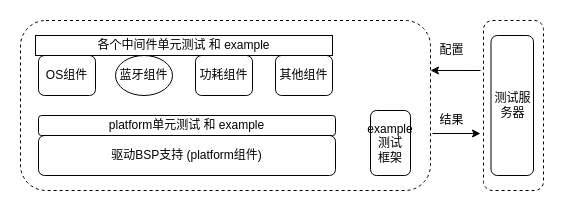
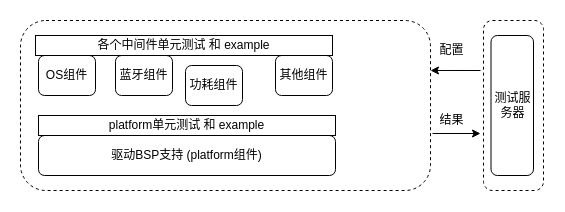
  <mxCell id="0" />
  <mxCell id="1" parent="0" />
  <mxCell id="2" value="" style="rounded=1;whiteSpace=wrap;html=1;dashed=1;" vertex="1" parent="1"><mxGeometry x="20" y="20" width="410" height="170" as="geometry" /></mxCell>
  <mxCell id="3" value="驱动BSP支持 (platform组件)" style="rounded=1;whiteSpace=wrap;html=1;" vertex="1" parent="1"><mxGeometry x="38" y="135" width="297" height="40" as="geometry" /></mxCell>
  <mxCell id="4" value="OS组件" style="rounded=1;whiteSpace=wrap;html=1;" vertex="1" parent="1"><mxGeometry x="38" y="55" width="57" height="40" as="geometry" /></mxCell>
- <mxCell id="5" value="蓝牙组件" style="ellipse;whiteSpace=wrap;html=1;" vertex="1" parent="1"><mxGeometry x="115" y="55" width="57" height="40" as="geometry" /></mxCell>
- <mxCell id="6" value="功耗组件" style="rounded=1;whiteSpace=wrap;html=1;" vertex="1" parent="1"><mxGeometry x="195" y="55" width="57" height="40" as="geometry" /></mxCell>
+ <mxCell id="5" value="蓝牙组件" style="rounded=1;whiteSpace=wrap;html=1;" vertex="1" parent="1"><mxGeometry x="115" y="55" width="57" height="40" as="geometry" /></mxCell>
+ <mxCell id="6" value="功耗组件" style="rounded=1;whiteSpace=wrap;html=1;" vertex="1" parent="1"><mxGeometry x="185" y="65" width="57" height="40" as="geometry" /></mxCell>
  <mxCell id="7" value="其他组件" style="rounded=1;whiteSpace=wrap;html=1;" vertex="1" parent="1"><mxGeometry x="275" y="55" width="57" height="40" as="geometry" /></mxCell>
- <mxCell id="8" value="platform单元测试 和 example" style="whiteSpace=wrap;html=1;rounded=1;" vertex="1" parent="1"><mxGeometry x="38" y="115" width="297" height="20" as="geometry" /></mxCell>
+ <mxCell id="8" value="platform单元测试 和 example" style="rounded=0;whiteSpace=wrap;html=1;" vertex="1" parent="1"><mxGeometry x="38" y="115" width="297" height="20" as="geometry" /></mxCell>
  <mxCell id="9" value="各个中间件单元测试 和 example" style="rounded=0;whiteSpace=wrap;html=1;" vertex="1" parent="1"><mxGeometry x="35" y="35" width="297" height="20" as="geometry" /></mxCell>
  <mxCell id="10" value="" style="rounded=1;whiteSpace=wrap;html=1;dashed=1;" vertex="1" parent="1"><mxGeometry x="483" y="20" width="60" height="170" as="geometry" /></mxCell>
  <mxCell id="11" value="测试服务器" style="rounded=1;whiteSpace=wrap;html=1;" vertex="1" parent="1"><mxGeometry x="490.5" y="35" width="42.5" height="140" as="geometry" /></mxCell>
  <mxCell id="12" value="" style="endArrow=classic;html=1;entryX=1;entryY=0.941;entryDx=0;entryDy=0;entryPerimeter=0;" edge="1" parent="1"><mxGeometry width="50" height="50" relative="1" as="geometry"><mxPoint x="480" y="70" as="sourcePoint" /><mxPoint x="430" y="69.97" as="targetPoint" /></mxGeometry></mxCell>
  <mxCell id="13" value="" style="endArrow=classic;html=1;" edge="1" parent="1"><mxGeometry width="50" height="50" relative="1" as="geometry"><mxPoint x="432" y="133" as="sourcePoint" /><mxPoint x="480" y="133" as="targetPoint" /></mxGeometry></mxCell>
  <mxCell id="14" value="配置" style="rounded=1;whiteSpace=wrap;html=1;dashed=1;strokeColor=#FFFFFF;" vertex="1" parent="1"><mxGeometry x="433" y="40" width="37" height="20" as="geometry" /></mxCell>
  <mxCell id="15" value="结果" style="rounded=1;whiteSpace=wrap;html=1;dashed=1;strokeColor=#FFFFFF;" vertex="1" parent="1"><mxGeometry x="433" y="110" width="37" height="20" as="geometry" /></mxCell>
- <mxCell id="16" value="example测试&lt;br&gt;框架" style="rounded=1;whiteSpace=wrap;html=1;" vertex="1" parent="1"><mxGeometry x="370" y="110" width="40" height="65" as="geometry" /></mxCell>
